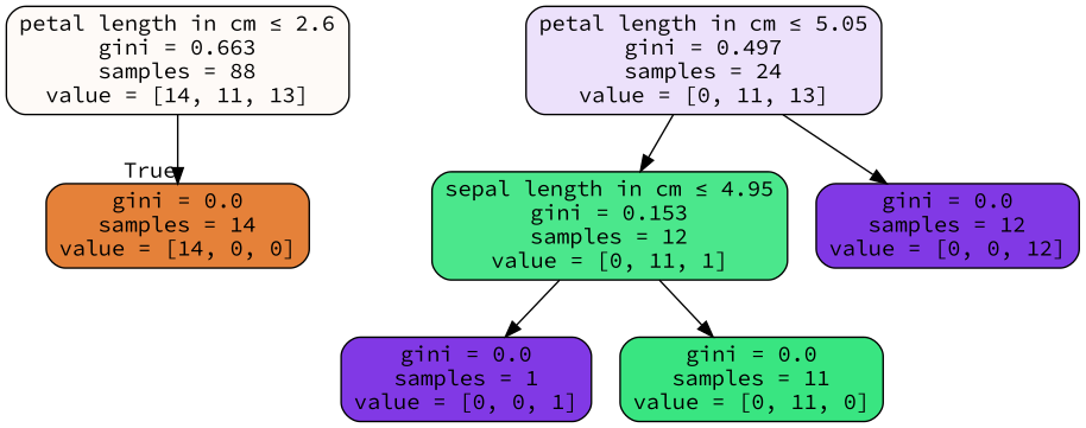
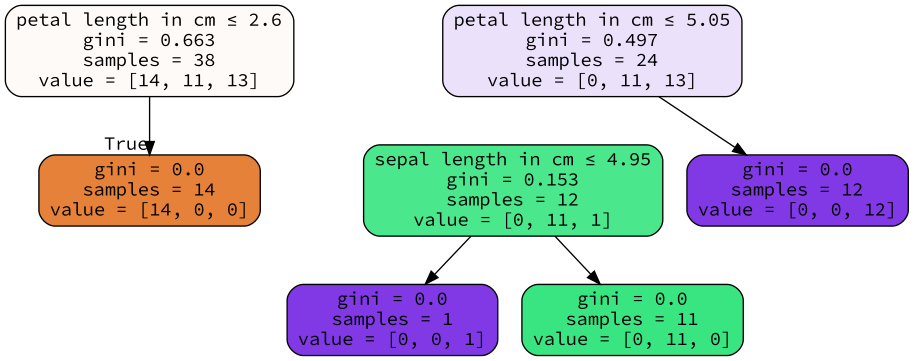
  digraph {
    fontname="Source Code Pro"
    node [color=black fillcolor="#8139e5" fontname="Source Code Pro" shape=box style="filled, rounded"]
    edge [fontname="Source Code Pro"]
-   n1 [fillcolor="#fefaf7" label=<petal length in cm &le; 2.6<br/>gini = 0.663<br/>samples = 88<br/>value = [14, 11, 13]>]
+   n1 [fillcolor="#fefaf7" label=<petal length in cm &le; 2.6<br/>gini = 0.663<br/>samples = 38<br/>value = [14, 11, 13]>]
    n2 [fillcolor="#e58139" label=<gini = 0.0<br/>samples = 14<br/>value = [14, 0, 0]>]
    n3 [fillcolor="#ece1fb" label=<petal length in cm &le; 5.05<br/>gini = 0.497<br/>samples = 24<br/>value = [0, 11, 13]>]
    n4 [fillcolor="#4be78c" label=<sepal length in cm &le; 4.95<br/>gini = 0.153<br/>samples = 12<br/>value = [0, 11, 1]>]
    n5 [label=<gini = 0.0<br/>samples = 12<br/>value = [0, 0, 12]>]
    n6 [label=<gini = 0.0<br/>samples = 1<br/>value = [0, 0, 1]>]
    n7 [fillcolor="#39e581" label=<gini = 0.0<br/>samples = 11<br/>value = [0, 11, 0]>]
    n1 -> n2 [headlabel=True labelangle=45 labeldistance=2.5]
-   n3 -> n4
    n3 -> n5
    n4 -> n6
    n4 -> n7
  }
